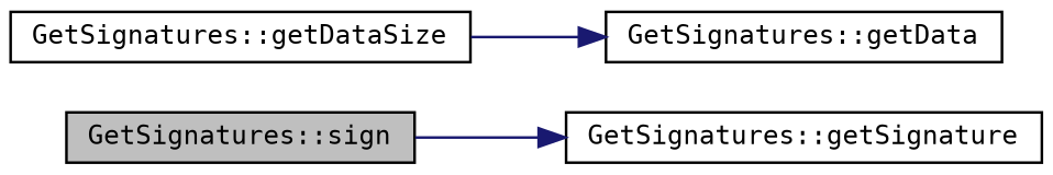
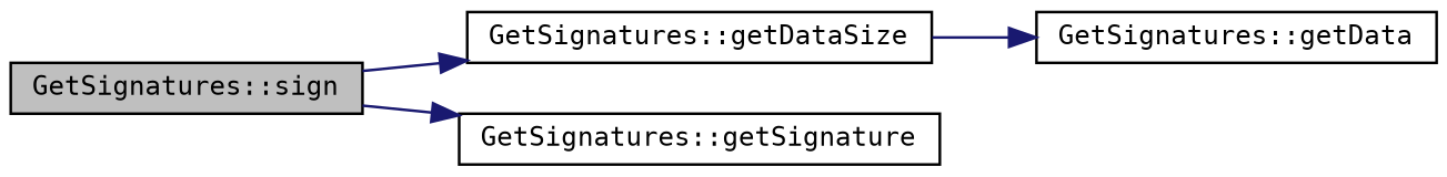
  digraph {
    fontname="DejaVu Sans Mono"
    rankdir=LR
    node [color=black fillcolor=white fontname="DejaVu Sans Mono" fontsize=10 shape=record style=filled]
    edge [color=midnightblue fontname="DejaVu Sans Mono" fontsize=10 labelfontname=Helvetica labelfontsize=10 style=solid]
    n1 [fillcolor=grey75 fontcolor=black height=0.2 label="GetSignatures::sign" width=0.4]
    n2 [height=0.2 label="GetSignatures::getDataSize" width=0.4]
    n3 [height=0.2 label="GetSignatures::getSignature" width=0.4]
    n4 [height=0.2 label="GetSignatures::getData" width=0.4]
+   n1 -> n2
    n1 -> n3
    n2 -> n4
  }
